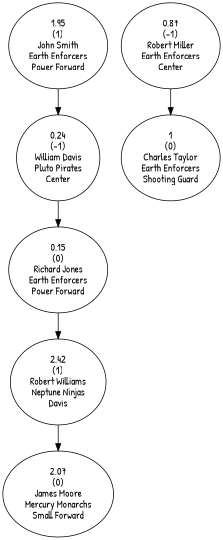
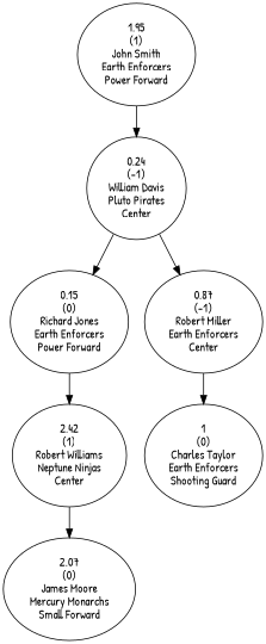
  digraph {
    fontname="Patrick Hand"
    node [fontname="Patrick Hand"]
    edge [fontname="Patrick Hand"]
    n1 [label="1.95\n(1)\nJohn Smith\nEarth Enforcers\nPower Forward"]
    n2 [label="0.24\n(-1)\nWilliam Davis\nPluto Pirates\nCenter"]
    n3 [label="0.15\n(0)\nRichard Jones\nEarth Enforcers\nPower Forward"]
    n4 [label="0.87\n(-1)\nRobert Miller\nEarth Enforcers\nCenter"]
-   n5 [label="2.42\n(1)\nRobert Williams\nNeptune Ninjas\nDavis"]
+   n5 [label="2.42\n(1)\nRobert Williams\nNeptune Ninjas\nCenter"]
    n6 [label="2.07\n(0)\nJames Moore\nMercury Monarchs\nSmall Forward"]
    n7 [label="1\n(0)\nCharles Taylor\nEarth Enforcers\nShooting Guard"]
    n1 -> n2
    n2 -> n3
+   n2 -> n4
    n3 -> n5
    n4 -> n7
    n5 -> n6
  }
